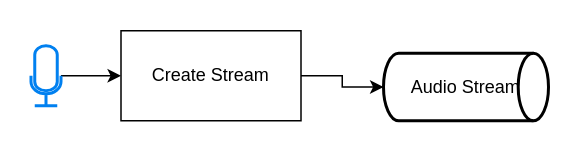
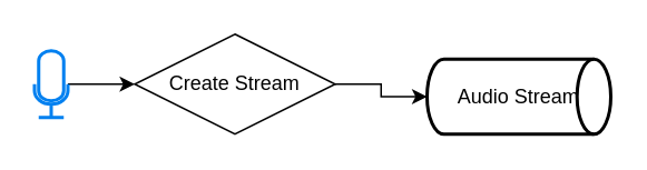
  <mxCell id="0" />
  <mxCell id="1" parent="0" />
  <mxCell id="2" value="" style="edgeStyle=orthogonalEdgeStyle;rounded=0;orthogonalLoop=1;jettySize=auto;html=1;" edge="1" parent="1" source="3" target="5"><mxGeometry relative="1" as="geometry" /></mxCell>
  <mxCell id="3" value="" style="html=1;verticalLabelPosition=bottom;align=center;labelBackgroundColor=#ffffff;verticalAlign=top;strokeWidth=2;strokeColor=#0080F0;shadow=0;dashed=0;shape=mxgraph.ios7.icons.microphone;" vertex="1" parent="1"><mxGeometry x="20" y="30" width="20" height="40" as="geometry" /></mxCell>
  <mxCell id="4" value="" style="edgeStyle=orthogonalEdgeStyle;rounded=0;orthogonalLoop=1;jettySize=auto;html=1;" edge="1" parent="1" source="5" target="6"><mxGeometry relative="1" as="geometry" /></mxCell>
- <mxCell id="5" value="Create Stream" style="rounded=0;whiteSpace=wrap;html=1;" vertex="1" parent="1"><mxGeometry x="80" y="20" width="120" height="60" as="geometry" /></mxCell>
+ <mxCell id="5" value="Create Stream" style="rhombus;whiteSpace=wrap;html=1;" vertex="1" parent="1"><mxGeometry x="80" y="20" width="120" height="60" as="geometry" /></mxCell>
  <mxCell id="6" value="Audio Stream" style="strokeWidth=2;html=1;shape=mxgraph.flowchart.direct_data;whiteSpace=wrap;" vertex="1" parent="1"><mxGeometry x="255" y="35" width="110" height="45" as="geometry" /></mxCell>
